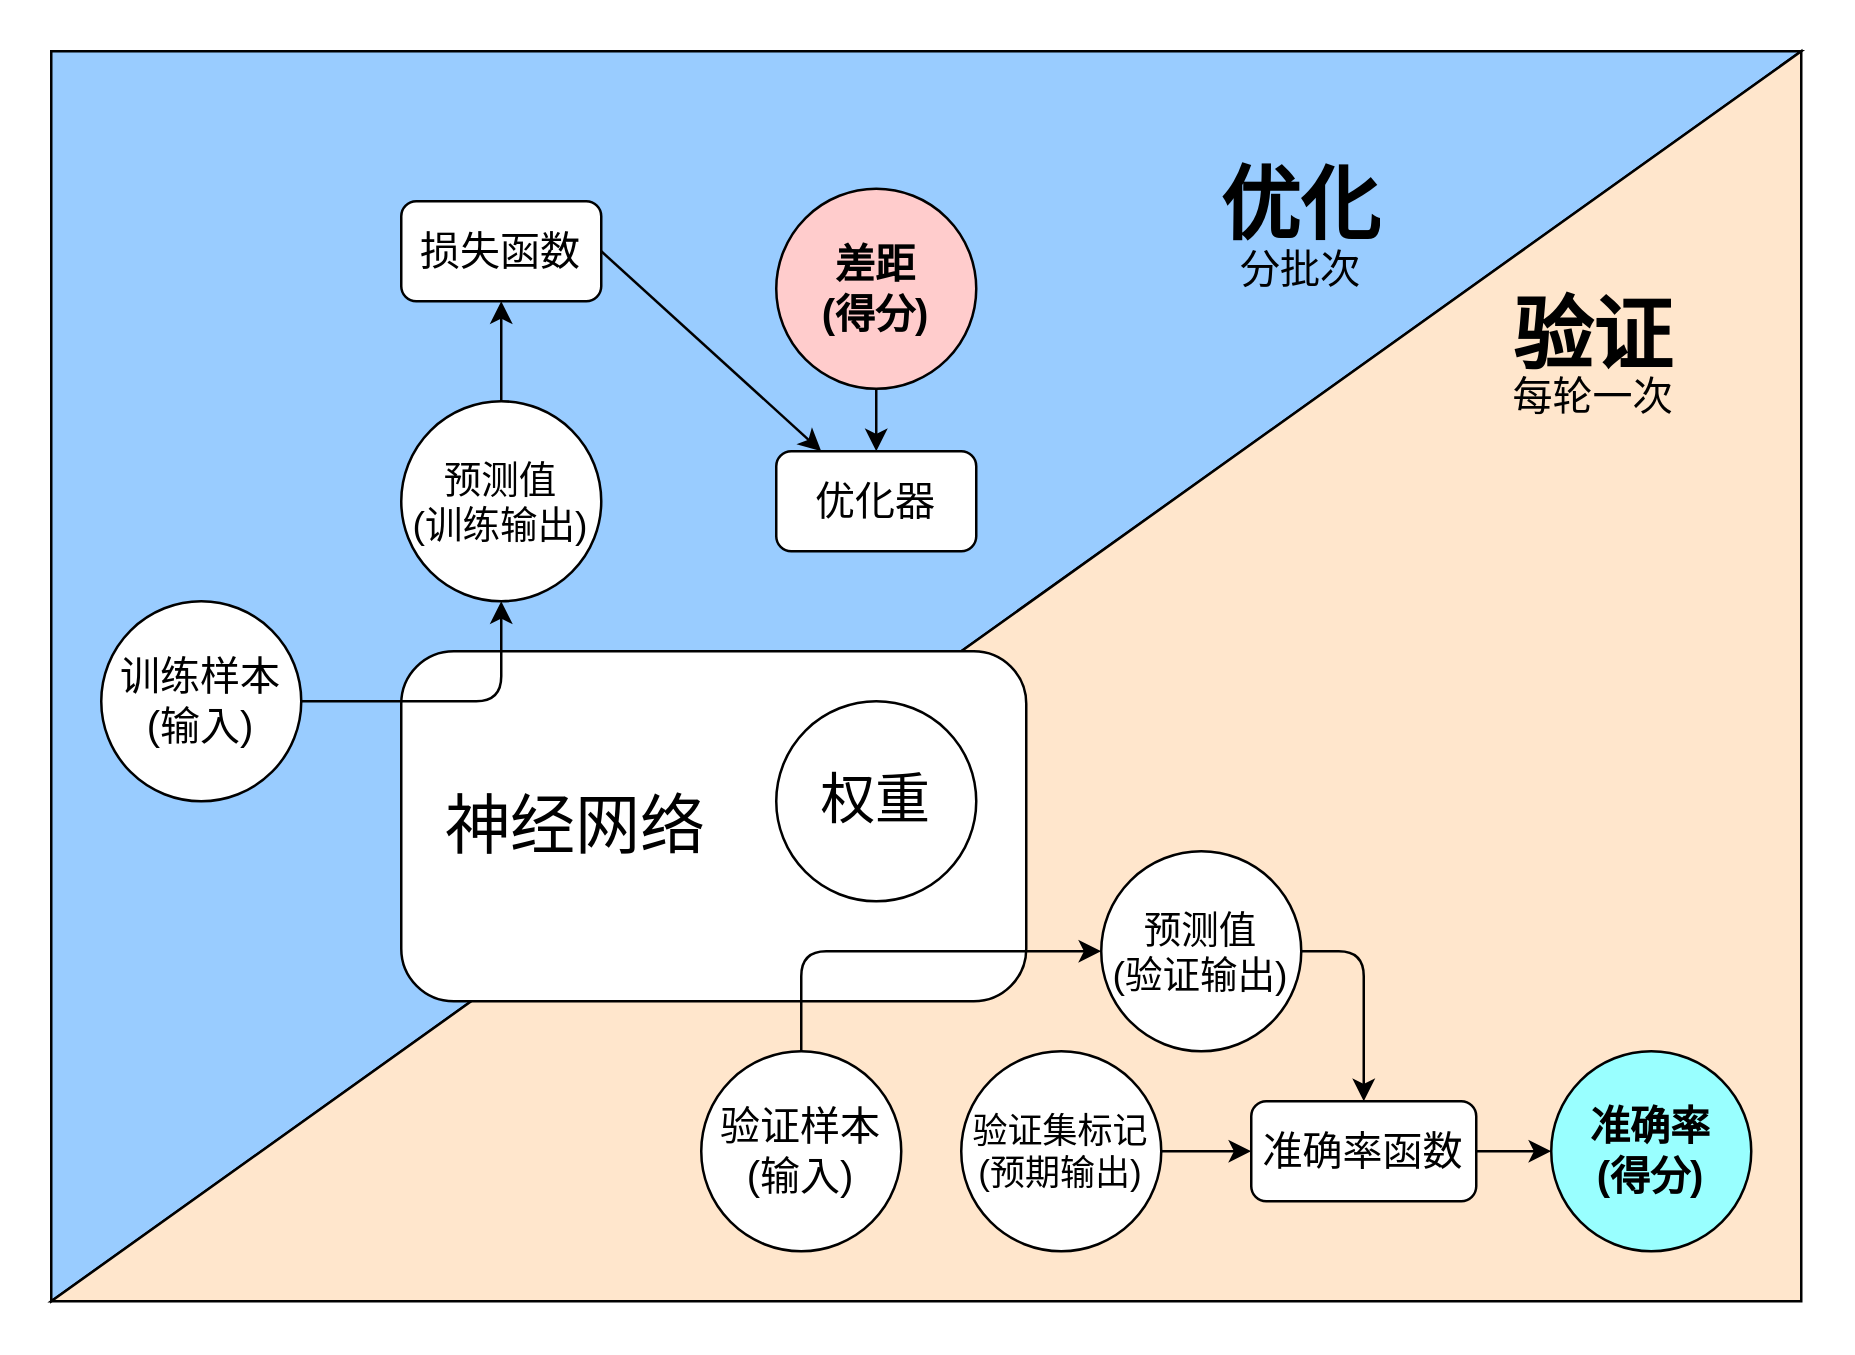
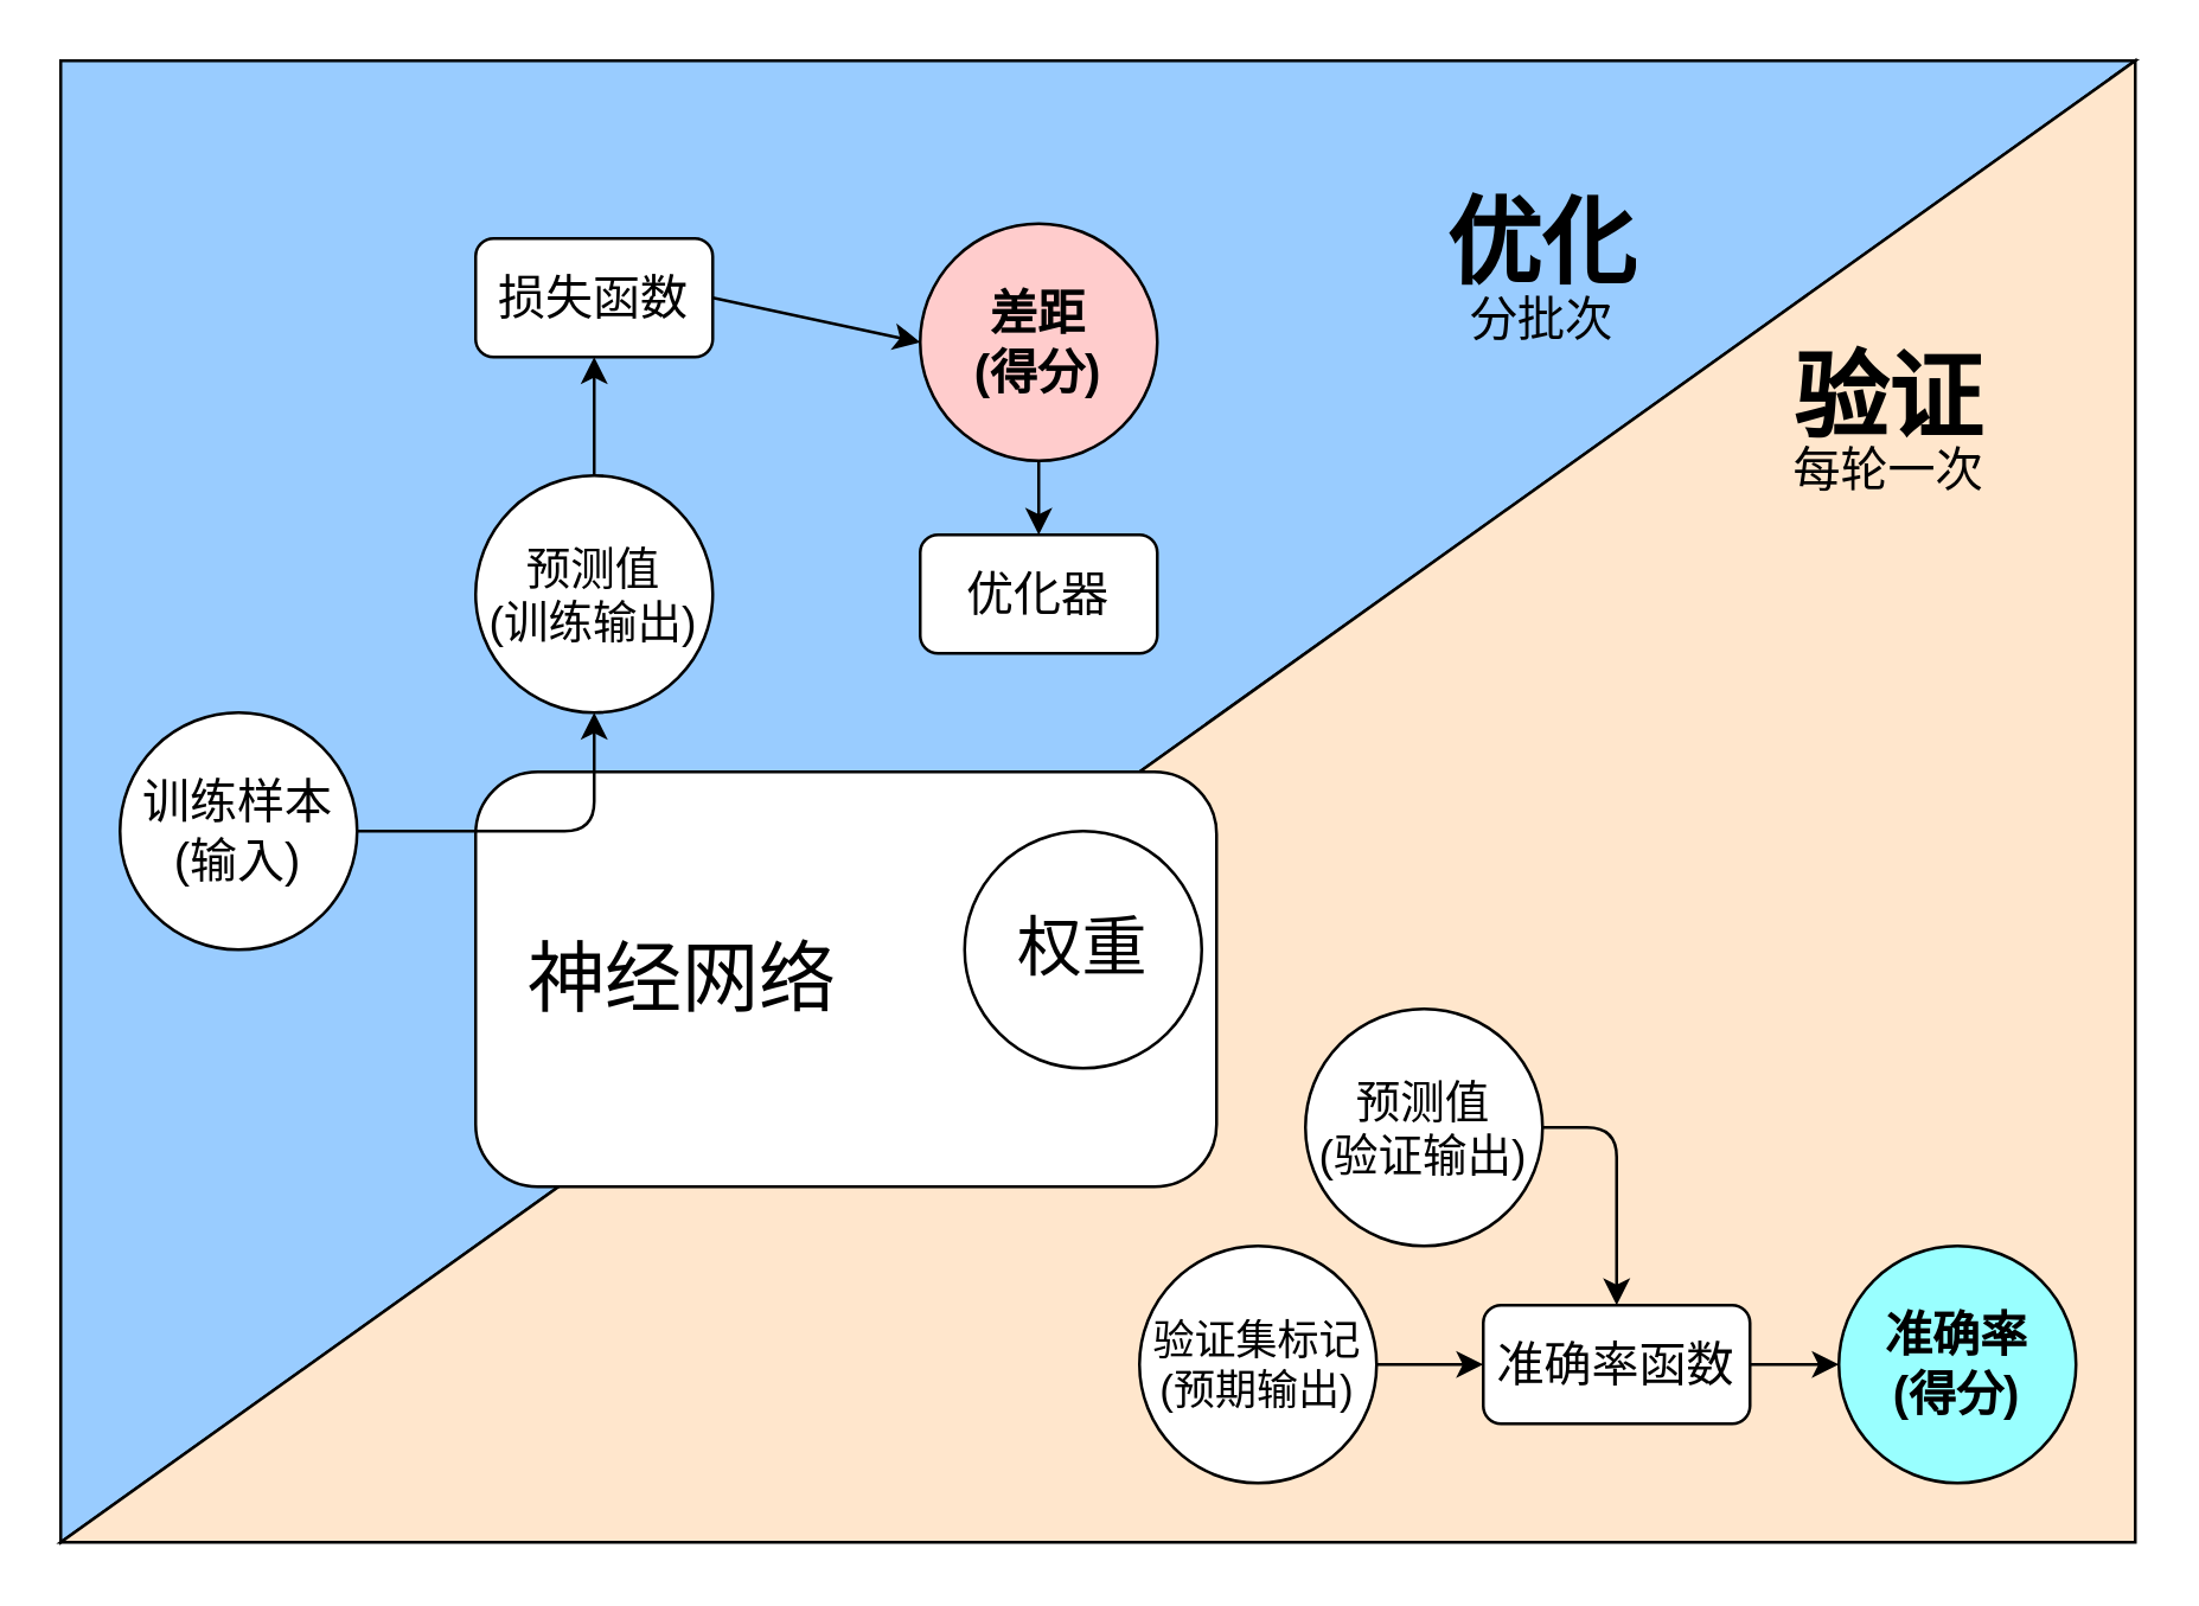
  <mxCell id="0" />
  <mxCell id="1" parent="0" />
  <mxCell id="2" value="" style="shape=manualInput;whiteSpace=wrap;html=1;fillColor=#99CCFF;size=500;direction=west;" parent="1" vertex="1"><mxGeometry x="20" y="20" width="700" height="500" as="geometry" /></mxCell>
  <mxCell id="3" value="" style="shape=manualInput;whiteSpace=wrap;html=1;fillColor=#FFE6CC;size=500;" parent="1" vertex="1"><mxGeometry x="20" y="20" width="700" height="500" as="geometry" /></mxCell>
  <mxCell id="4" value="" style="rounded=1;whiteSpace=wrap;html=1;fillColor=#FFFFFF;" parent="1" vertex="1"><mxGeometry x="160" y="260" width="250" height="140" as="geometry" /></mxCell>
  <mxCell id="5" value="训练样本&lt;br style=&quot;font-size: 16px;&quot;&gt;(输入)" style="ellipse;whiteSpace=wrap;html=1;aspect=fixed;fontSize=16;" parent="1" vertex="1"><mxGeometry x="40" y="240" width="80" height="80" as="geometry" /></mxCell>
  <mxCell id="6" style="edgeStyle=none;rounded=0;orthogonalLoop=1;jettySize=auto;html=1;exitX=0.5;exitY=0;exitDx=0;exitDy=0;entryX=0.5;entryY=1;entryDx=0;entryDy=0;" parent="1" source="7" target="20" edge="1"><mxGeometry relative="1" as="geometry" /></mxCell>
  <mxCell id="7" value="预测值&lt;br style=&quot;font-size: 15px;&quot;&gt;(训练输出)" style="ellipse;whiteSpace=wrap;html=1;aspect=fixed;fontSize=15;" parent="1" vertex="1"><mxGeometry x="160" y="160" width="80" height="80" as="geometry" /></mxCell>
- <mxCell id="8" style="edgeStyle=none;rounded=0;orthogonalLoop=1;jettySize=auto;html=1;exitX=1;exitY=0.5;exitDx=0;exitDy=0;" parent="1" source="20" target="21" edge="1"><mxGeometry relative="1" as="geometry" /></mxCell>
+ <mxCell id="8" style="edgeStyle=none;rounded=0;orthogonalLoop=1;jettySize=auto;html=1;exitX=1;exitY=0.5;exitDx=0;exitDy=0;entryX=0;entryY=0.5;entryDx=0;entryDy=0;" parent="1" source="20" target="9" edge="1"><mxGeometry relative="1" as="geometry" /></mxCell>
  <mxCell id="9" value="差距&lt;br style=&quot;font-size: 16px&quot;&gt;(得分)" style="ellipse;whiteSpace=wrap;html=1;aspect=fixed;fontSize=16;fillColor=#FFCCCC;fontStyle=1" parent="1" vertex="1"><mxGeometry x="310" y="75" width="80" height="80" as="geometry" /></mxCell>
- <mxCell id="10" value="权重" style="ellipse;whiteSpace=wrap;html=1;aspect=fixed;fontSize=22;" parent="1" vertex="1"><mxGeometry x="310" y="280" width="80" height="80" as="geometry" /></mxCell>
+ <mxCell id="10" value="权重" style="ellipse;whiteSpace=wrap;html=1;aspect=fixed;fontSize=22;" parent="1" vertex="1"><mxGeometry x="325" y="280" width="80" height="80" as="geometry" /></mxCell>
  <mxCell id="11" style="edgeStyle=none;rounded=0;orthogonalLoop=1;jettySize=auto;html=1;exitX=0;exitY=0;exitDx=0;exitDy=0;" parent="1" source="5" target="5" edge="1"><mxGeometry relative="1" as="geometry" /></mxCell>
  <mxCell id="12" value="神经网络" style="text;html=1;strokeColor=none;fillColor=none;align=center;verticalAlign=middle;whiteSpace=wrap;rounded=0;fontSize=26;" parent="1" vertex="1"><mxGeometry x="170" y="320" width="120" height="20" as="geometry" /></mxCell>
  <mxCell id="13" value="" style="endArrow=classic;html=1;entryX=0.5;entryY=1;entryDx=0;entryDy=0;edgeStyle=orthogonalEdgeStyle;exitX=1;exitY=0.5;exitDx=0;exitDy=0;" parent="1" source="5" target="7" edge="1"><mxGeometry width="50" height="50" relative="1" as="geometry"><mxPoint x="160" y="320" as="sourcePoint" /><mxPoint x="50" y="390" as="targetPoint" /><Array as="points"><mxPoint x="200" y="280" /></Array></mxGeometry></mxCell>
- <mxCell id="14" value="验证样本&lt;br style=&quot;font-size: 16px&quot;&gt;(输入)" style="ellipse;whiteSpace=wrap;html=1;aspect=fixed;fontSize=16;" parent="1" vertex="1"><mxGeometry x="280" y="420" width="80" height="80" as="geometry" /></mxCell>
  <mxCell id="15" style="edgeStyle=orthogonalEdgeStyle;rounded=0;orthogonalLoop=1;jettySize=auto;html=1;exitX=1;exitY=0.5;exitDx=0;exitDy=0;entryX=0;entryY=0.5;entryDx=0;entryDy=0;" parent="1" source="16" target="24" edge="1"><mxGeometry relative="1" as="geometry" /></mxCell>
  <mxCell id="16" value="验证集标记&lt;br style=&quot;font-size: 14px&quot;&gt;(预期输出)" style="ellipse;whiteSpace=wrap;html=1;aspect=fixed;fontSize=14;" parent="1" vertex="1"><mxGeometry x="384" y="420" width="80" height="80" as="geometry" /></mxCell>
- <mxCell id="17" value="" style="endArrow=classic;html=1;exitX=0.5;exitY=0;exitDx=0;exitDy=0;edgeStyle=orthogonalEdgeStyle;entryX=0;entryY=0.5;entryDx=0;entryDy=0;" parent="1" source="14" target="18" edge="1"><mxGeometry width="50" height="50" relative="1" as="geometry"><mxPoint x="80" y="590" as="sourcePoint" /><mxPoint x="200" y="410" as="targetPoint" /></mxGeometry></mxCell>
  <mxCell id="18" value="预测值&lt;br style=&quot;font-size: 15px&quot;&gt;(验证输出)" style="ellipse;whiteSpace=wrap;html=1;aspect=fixed;fontSize=15;" parent="1" vertex="1"><mxGeometry x="440" y="340" width="80" height="80" as="geometry" /></mxCell>
  <mxCell id="19" value="准确率&lt;br style=&quot;font-size: 16px&quot;&gt;(得分)" style="ellipse;whiteSpace=wrap;html=1;aspect=fixed;fontSize=16;fillColor=#99FFFF;fontStyle=1" parent="1" vertex="1"><mxGeometry x="620" y="420" width="80" height="80" as="geometry" /></mxCell>
  <mxCell id="20" value="损失函数" style="rounded=1;whiteSpace=wrap;html=1;fillColor=#FFFFFF;fontSize=16;" parent="1" vertex="1"><mxGeometry x="160" y="80" width="80" height="40" as="geometry" /></mxCell>
  <mxCell id="21" value="优化器" style="rounded=1;whiteSpace=wrap;html=1;fillColor=#FFFFFF;fontSize=16;" parent="1" vertex="1"><mxGeometry x="310" y="180" width="80" height="40" as="geometry" /></mxCell>
  <mxCell id="22" value="" style="endArrow=classic;html=1;entryX=0.5;entryY=0;entryDx=0;entryDy=0;exitX=0.5;exitY=1;exitDx=0;exitDy=0;edgeStyle=orthogonalEdgeStyle;" parent="1" source="9" target="21" edge="1"><mxGeometry width="50" height="50" relative="1" as="geometry"><mxPoint x="40" y="570" as="sourcePoint" /><mxPoint x="440" y="159.714" as="targetPoint" /></mxGeometry></mxCell>
  <mxCell id="23" style="edgeStyle=orthogonalEdgeStyle;rounded=0;orthogonalLoop=1;jettySize=auto;html=1;exitX=1;exitY=0.5;exitDx=0;exitDy=0;entryX=0;entryY=0.5;entryDx=0;entryDy=0;" parent="1" source="24" target="19" edge="1"><mxGeometry relative="1" as="geometry" /></mxCell>
  <mxCell id="24" value="准确率函数" style="rounded=1;whiteSpace=wrap;html=1;fillColor=#FFFFFF;fontSize=16;" parent="1" vertex="1"><mxGeometry x="500" y="440" width="90" height="40" as="geometry" /></mxCell>
  <mxCell id="25" value="" style="endArrow=classic;html=1;exitX=1;exitY=0.5;exitDx=0;exitDy=0;entryX=0.5;entryY=0;entryDx=0;entryDy=0;edgeStyle=orthogonalEdgeStyle;" parent="1" source="18" target="24" edge="1"><mxGeometry width="50" height="50" relative="1" as="geometry"><mxPoint x="40" y="570" as="sourcePoint" /><mxPoint x="90" y="520" as="targetPoint" /></mxGeometry></mxCell>
  <mxCell id="26" value="&lt;h1 style=&quot;line-height: 10%&quot;&gt;优化&lt;/h1&gt;&lt;p style=&quot;line-height: 20%&quot;&gt;分批次&lt;/p&gt;" style="text;html=1;strokeColor=none;fillColor=none;spacing=5;spacingTop=-20;whiteSpace=wrap;overflow=hidden;rounded=0;fontSize=16;align=center;" parent="1" vertex="1"><mxGeometry x="480" y="70" width="80" height="50" as="geometry" /></mxCell>
  <mxCell id="27" value="&lt;h1 style=&quot;line-height: 20%&quot;&gt;验证&lt;/h1&gt;&lt;p style=&quot;line-height: 0%&quot;&gt;每轮一次&lt;/p&gt;" style="text;html=1;strokeColor=none;fillColor=none;spacing=5;spacingTop=-20;whiteSpace=wrap;overflow=hidden;rounded=0;fontSize=16;align=center;" parent="1" vertex="1"><mxGeometry x="597" y="120" width="80" height="50" as="geometry" /></mxCell>
